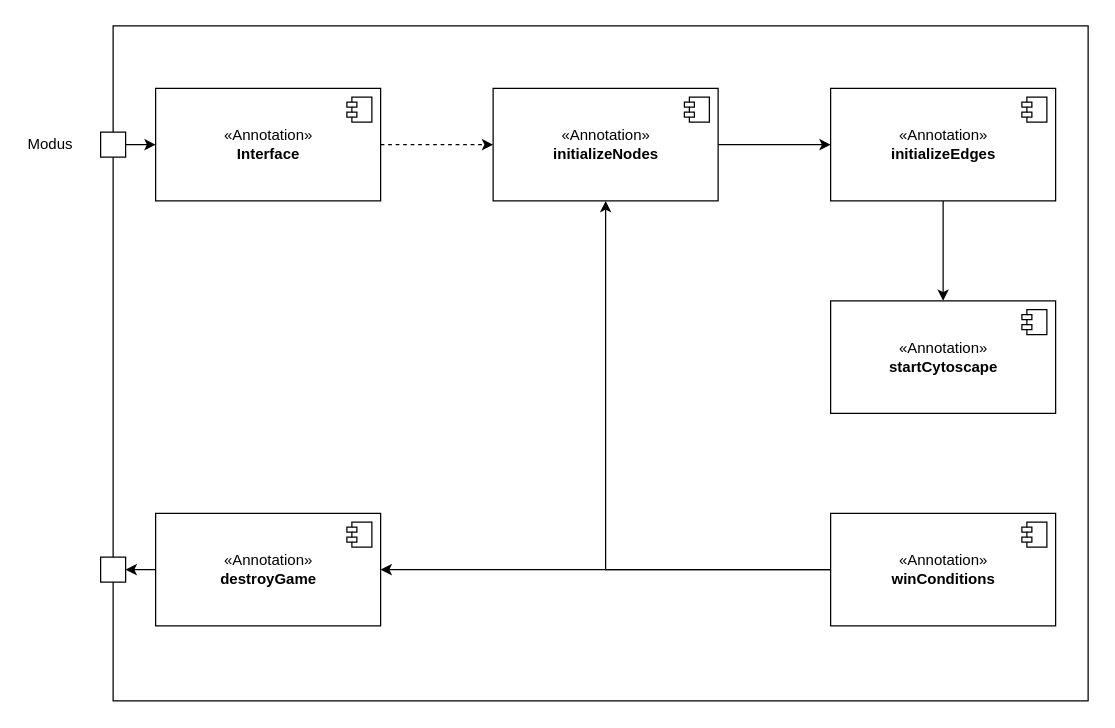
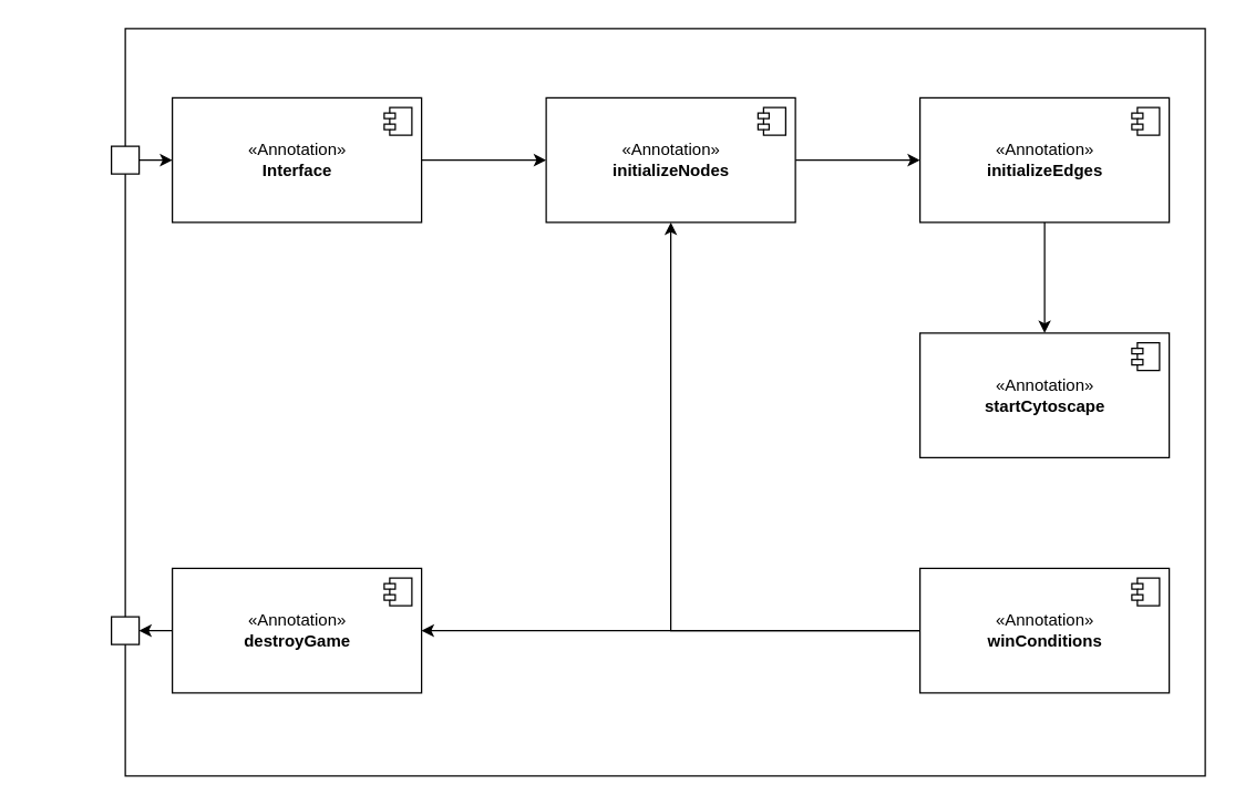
  <mxCell id="0" />
  <mxCell id="1" parent="0" />
  <mxCell id="2" value="" style="rounded=0;whiteSpace=wrap;html=1;" parent="1" vertex="1"><mxGeometry x="90" y="20" width="780" height="540" as="geometry" /></mxCell>
- <mxCell id="3" style="edgeStyle=orthogonalEdgeStyle;rounded=0;orthogonalLoop=1;jettySize=auto;html=1;entryX=0;entryY=0.5;entryDx=0;entryDy=0;dashed=1;" parent="1" source="4" target="7" edge="1"><mxGeometry relative="1" as="geometry" /></mxCell>
+ <mxCell id="3" style="edgeStyle=orthogonalEdgeStyle;rounded=0;orthogonalLoop=1;jettySize=auto;html=1;entryX=0;entryY=0.5;entryDx=0;entryDy=0;" parent="1" source="4" target="7" edge="1"><mxGeometry relative="1" as="geometry" /></mxCell>
  <mxCell id="4" value="«Annotation»&lt;br&gt;&lt;b&gt;Interface&lt;/b&gt;" style="html=1;dropTarget=0;" parent="1" vertex="1"><mxGeometry x="124" y="70" width="180" height="90" as="geometry" /></mxCell>
  <mxCell id="5" value="" style="shape=module;jettyWidth=8;jettyHeight=4;" parent="4" vertex="1"><mxGeometry x="1" width="20" height="20" relative="1" as="geometry"><mxPoint x="-27" y="7" as="offset" /></mxGeometry></mxCell>
  <mxCell id="6" style="edgeStyle=orthogonalEdgeStyle;rounded=0;orthogonalLoop=1;jettySize=auto;html=1;entryX=0;entryY=0.5;entryDx=0;entryDy=0;" parent="1" source="7" target="10" edge="1"><mxGeometry relative="1" as="geometry" /></mxCell>
  <mxCell id="7" value="«Annotation»&lt;br&gt;&lt;b&gt;initializeNodes&lt;/b&gt;" style="html=1;dropTarget=0;" parent="1" vertex="1"><mxGeometry x="394" y="70" width="180" height="90" as="geometry" /></mxCell>
  <mxCell id="8" value="" style="shape=module;jettyWidth=8;jettyHeight=4;" parent="7" vertex="1"><mxGeometry x="1" width="20" height="20" relative="1" as="geometry"><mxPoint x="-27" y="7" as="offset" /></mxGeometry></mxCell>
  <mxCell id="9" style="edgeStyle=orthogonalEdgeStyle;rounded=0;orthogonalLoop=1;jettySize=auto;html=1;" parent="1" source="10" target="12" edge="1"><mxGeometry relative="1" as="geometry" /></mxCell>
  <mxCell id="10" value="«Annotation»&lt;br&gt;&lt;b&gt;initializeEdges&lt;/b&gt;" style="html=1;dropTarget=0;" parent="1" vertex="1"><mxGeometry x="664" y="70" width="180" height="90" as="geometry" /></mxCell>
  <mxCell id="11" value="" style="shape=module;jettyWidth=8;jettyHeight=4;" parent="10" vertex="1"><mxGeometry x="1" width="20" height="20" relative="1" as="geometry"><mxPoint x="-27" y="7" as="offset" /></mxGeometry></mxCell>
  <mxCell id="12" value="«Annotation»&lt;br&gt;&lt;b&gt;startCytoscape&lt;/b&gt;" style="html=1;dropTarget=0;" parent="1" vertex="1"><mxGeometry x="664" y="240" width="180" height="90" as="geometry" /></mxCell>
  <mxCell id="13" value="" style="shape=module;jettyWidth=8;jettyHeight=4;" parent="12" vertex="1"><mxGeometry x="1" width="20" height="20" relative="1" as="geometry"><mxPoint x="-27" y="7" as="offset" /></mxGeometry></mxCell>
  <mxCell id="14" style="edgeStyle=orthogonalEdgeStyle;rounded=0;orthogonalLoop=1;jettySize=auto;html=1;entryX=0.5;entryY=1;entryDx=0;entryDy=0;" parent="1" source="16" target="7" edge="1"><mxGeometry relative="1" as="geometry" /></mxCell>
  <mxCell id="15" style="edgeStyle=orthogonalEdgeStyle;rounded=0;orthogonalLoop=1;jettySize=auto;html=1;entryX=1;entryY=0.5;entryDx=0;entryDy=0;" parent="1" source="16" target="19" edge="1"><mxGeometry relative="1" as="geometry" /></mxCell>
  <mxCell id="16" value="«Annotation»&lt;br&gt;&lt;b&gt;winConditions&lt;/b&gt;" style="html=1;dropTarget=0;" parent="1" vertex="1"><mxGeometry x="664" y="410" width="180" height="90" as="geometry" /></mxCell>
  <mxCell id="17" value="" style="shape=module;jettyWidth=8;jettyHeight=4;" parent="16" vertex="1"><mxGeometry x="1" width="20" height="20" relative="1" as="geometry"><mxPoint x="-27" y="7" as="offset" /></mxGeometry></mxCell>
  <mxCell id="18" style="edgeStyle=orthogonalEdgeStyle;rounded=0;orthogonalLoop=1;jettySize=auto;html=1;" parent="1" source="19" target="23" edge="1"><mxGeometry relative="1" as="geometry" /></mxCell>
  <mxCell id="19" value="«Annotation»&lt;br&gt;&lt;b&gt;destroyGame&lt;/b&gt;" style="html=1;dropTarget=0;" parent="1" vertex="1"><mxGeometry x="124" y="410" width="180" height="90" as="geometry" /></mxCell>
  <mxCell id="20" value="" style="shape=module;jettyWidth=8;jettyHeight=4;" parent="19" vertex="1"><mxGeometry x="1" width="20" height="20" relative="1" as="geometry"><mxPoint x="-27" y="7" as="offset" /></mxGeometry></mxCell>
  <mxCell id="21" style="edgeStyle=orthogonalEdgeStyle;rounded=0;orthogonalLoop=1;jettySize=auto;html=1;" parent="1" source="22" target="4" edge="1"><mxGeometry relative="1" as="geometry" /></mxCell>
  <mxCell id="22" value="" style="whiteSpace=wrap;html=1;aspect=fixed;" parent="1" vertex="1"><mxGeometry x="80" y="105" width="20" height="20" as="geometry" /></mxCell>
  <mxCell id="23" value="" style="whiteSpace=wrap;html=1;aspect=fixed;" parent="1" vertex="1"><mxGeometry x="80" y="445" width="20" height="20" as="geometry" /></mxCell>
- <mxCell id="24" value="Modus" style="text;html=1;strokeColor=none;fillColor=none;align=center;verticalAlign=middle;whiteSpace=wrap;rounded=0;" parent="1" vertex="1"><mxGeometry x="20" y="105" width="40" height="20" as="geometry" /></mxCell>
